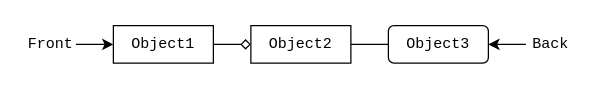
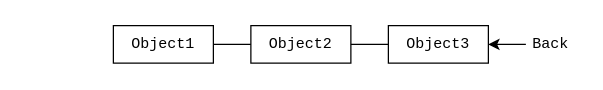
  <mxCell id="0" />
  <mxCell id="1" parent="0" />
- <mxCell id="2" value="" style="edgeStyle=orthogonalEdgeStyle;rounded=0;orthogonalLoop=1;jettySize=auto;html=1;endArrow=diamond;endFill=0;" edge="1" parent="1" source="3" target="5"><mxGeometry relative="1" as="geometry" /></mxCell>
+ <mxCell id="2" value="" style="edgeStyle=orthogonalEdgeStyle;rounded=0;orthogonalLoop=1;jettySize=auto;html=1;endArrow=none;endFill=0;" edge="1" parent="1" source="3" target="5"><mxGeometry relative="1" as="geometry" /></mxCell>
  <mxCell id="3" value="Object1" style="whiteSpace=wrap;html=1;fontFamily=Courier New;fontStyle=0;perimeterSpacing=0;fillColor=none;glass=0;rounded=0;" vertex="1" parent="1"><mxGeometry x="90" y="20" width="80" height="30" as="geometry" /></mxCell>
  <mxCell id="4" value="" style="edgeStyle=orthogonalEdgeStyle;rounded=0;orthogonalLoop=1;jettySize=auto;html=1;fontFamily=Courier New;endArrow=none;endFill=0;" edge="1" parent="1" source="5" target="6"><mxGeometry relative="1" as="geometry" /></mxCell>
  <mxCell id="5" value="Object2" style="whiteSpace=wrap;html=1;fontFamily=Courier New;fontStyle=0;perimeterSpacing=0;fillColor=none;glass=0;rounded=0;" vertex="1" parent="1"><mxGeometry x="200" y="20" width="80" height="30" as="geometry" /></mxCell>
- <mxCell id="6" value="Object3" style="rounded=1;whiteSpace=wrap;html=1;fontFamily=Courier New;fontStyle=0;perimeterSpacing=0;fillColor=none;glass=0;" vertex="1" parent="1"><mxGeometry x="310" y="20" width="80" height="30" as="geometry" /></mxCell>
- <mxCell id="7" value="" style="edgeStyle=orthogonalEdgeStyle;rounded=0;orthogonalLoop=1;jettySize=auto;html=1;fontFamily=Courier New;" edge="1" parent="1" source="8" target="3"><mxGeometry relative="1" as="geometry" /></mxCell>
- <mxCell id="8" value="Front" style="text;html=1;strokeColor=none;fillColor=none;align=center;verticalAlign=middle;whiteSpace=wrap;rounded=0;fontFamily=Courier New;" vertex="1" parent="1"><mxGeometry x="20" y="20" width="40" height="30" as="geometry" /></mxCell>
+ <mxCell id="6" value="Object3" style="whiteSpace=wrap;html=1;fontFamily=Courier New;fontStyle=0;perimeterSpacing=0;fillColor=none;glass=0;rounded=0;" vertex="1" parent="1"><mxGeometry x="310" y="20" width="80" height="30" as="geometry" /></mxCell>
  <mxCell id="9" value="" style="edgeStyle=orthogonalEdgeStyle;rounded=0;orthogonalLoop=1;jettySize=auto;html=1;fontFamily=Courier New;" edge="1" parent="1" source="10" target="6"><mxGeometry relative="1" as="geometry" /></mxCell>
  <mxCell id="10" value="Back" style="text;html=1;strokeColor=none;fillColor=none;align=center;verticalAlign=middle;whiteSpace=wrap;rounded=0;fontFamily=Courier New;" vertex="1" parent="1"><mxGeometry x="420" y="20" width="40" height="30" as="geometry" /></mxCell>
